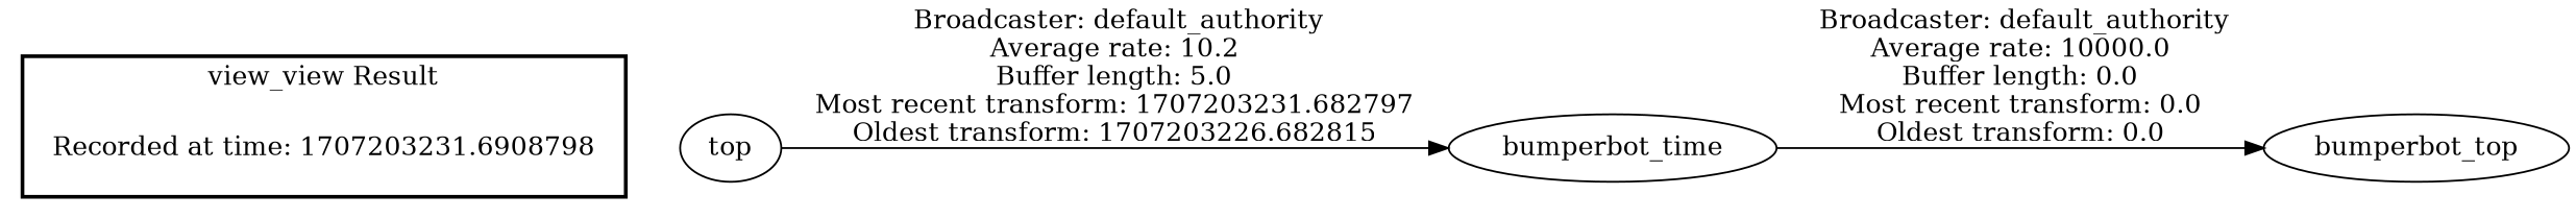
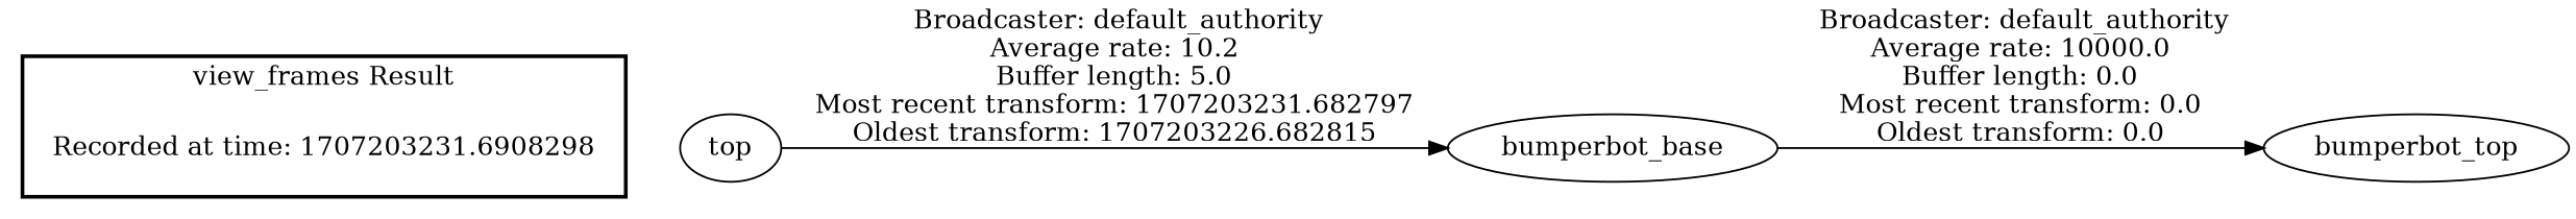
  digraph {
    rankdir=LR
-   "Recorded at time: 1707203231.6908298" [shape=plaintext label="Recorded at time: 1707203231.6908798"]
+   "Recorded at time: 1707203231.6908298" [shape=plaintext]
    n2 [label=top]
-   bumperbot_base [label=bumperbot_time]
+   bumperbot_base
    bumperbot_top
    subgraph cluster_1 {
      color=black
-     label="view_view Result"
+     label="view_frames Result"
      style=bold
      "Recorded at time: 1707203231.6908298"
    }
    "Recorded at time: 1707203231.6908298" -> n2 [style=invis]
    n2 -> bumperbot_base [label=" Broadcaster: default_authority\nAverage rate: 10.2\nBuffer length: 5.0\nMost recent transform: 1707203231.682797\nOldest transform: 1707203226.682815\n"]
    bumperbot_base -> bumperbot_top [label=" Broadcaster: default_authority\nAverage rate: 10000.0\nBuffer length: 0.0\nMost recent transform: 0.0\nOldest transform: 0.0\n"]
  }
